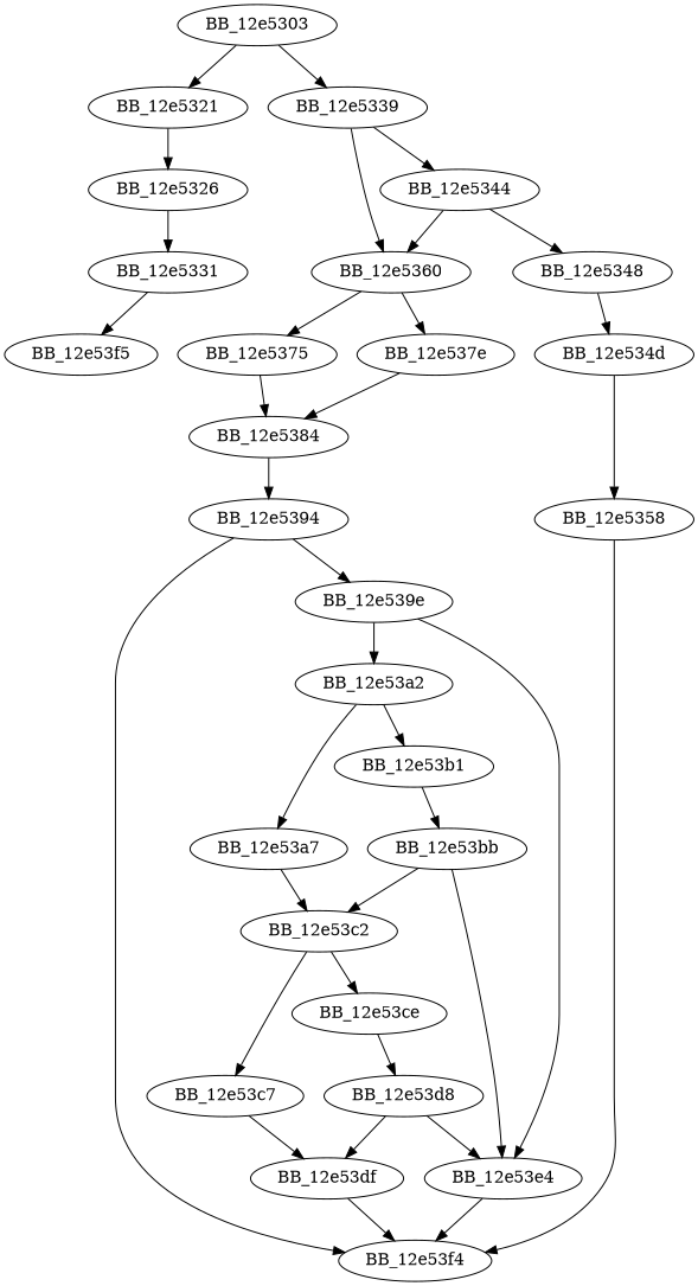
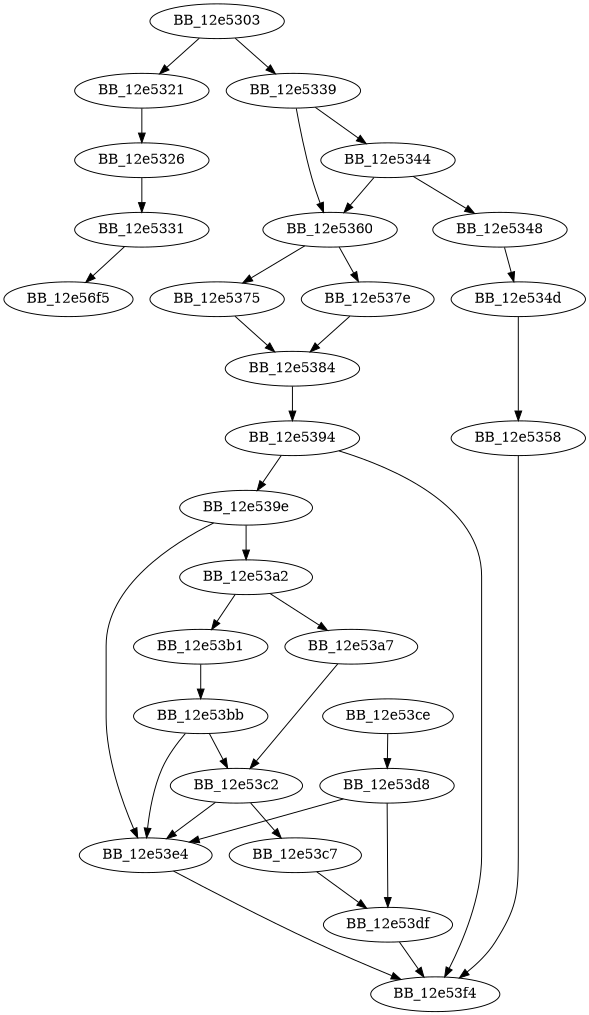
  digraph {
    BB_12e5303
    BB_12e5321
    BB_12e5339
    BB_12e5326
    BB_12e5344
    BB_12e5360
    BB_12e5331
    BB_12e5348
    BB_12e5375
    BB_12e537e
-   BB_12e53f5
+   BB_12e53f5 [label=BB_12e56f5]
    BB_12e534d
    BB_12e5384
    BB_12e5358
    BB_12e53f4
    BB_12e5394
    BB_12e539e
    BB_12e53a2
    BB_12e53e4
    BB_12e53a7
    BB_12e53b1
    BB_12e53c2
    BB_12e53bb
    BB_12e53c7
    BB_12e53ce
    BB_12e53df
    BB_12e53d8
    BB_12e5303 -> BB_12e5321
    BB_12e5303 -> BB_12e5339
    BB_12e5321 -> BB_12e5326
    BB_12e5339 -> BB_12e5344
    BB_12e5339 -> BB_12e5360
    BB_12e5326 -> BB_12e5331
    BB_12e5344 -> BB_12e5360
    BB_12e5344 -> BB_12e5348
    BB_12e5360 -> BB_12e5375
    BB_12e5360 -> BB_12e537e
    BB_12e5331 -> BB_12e53f5
    BB_12e5348 -> BB_12e534d
    BB_12e5375 -> BB_12e5384
    BB_12e537e -> BB_12e5384
    BB_12e534d -> BB_12e5358
    BB_12e5384 -> BB_12e5394
    BB_12e5358 -> BB_12e53f4
    BB_12e5394 -> BB_12e53f4
    BB_12e5394 -> BB_12e539e
    BB_12e539e -> BB_12e53a2
    BB_12e539e -> BB_12e53e4
    BB_12e53a2 -> BB_12e53a7
    BB_12e53a2 -> BB_12e53b1
    BB_12e53e4 -> BB_12e53f4
    BB_12e53a7 -> BB_12e53c2
    BB_12e53b1 -> BB_12e53bb
    BB_12e53c2 -> BB_12e53c7
-   BB_12e53c2 -> BB_12e53ce
+   BB_12e53c2 -> BB_12e53e4
    BB_12e53bb -> BB_12e53e4
    BB_12e53bb -> BB_12e53c2
    BB_12e53c7 -> BB_12e53df
    BB_12e53ce -> BB_12e53d8
    BB_12e53df -> BB_12e53f4
    BB_12e53d8 -> BB_12e53e4
    BB_12e53d8 -> BB_12e53df
  }
